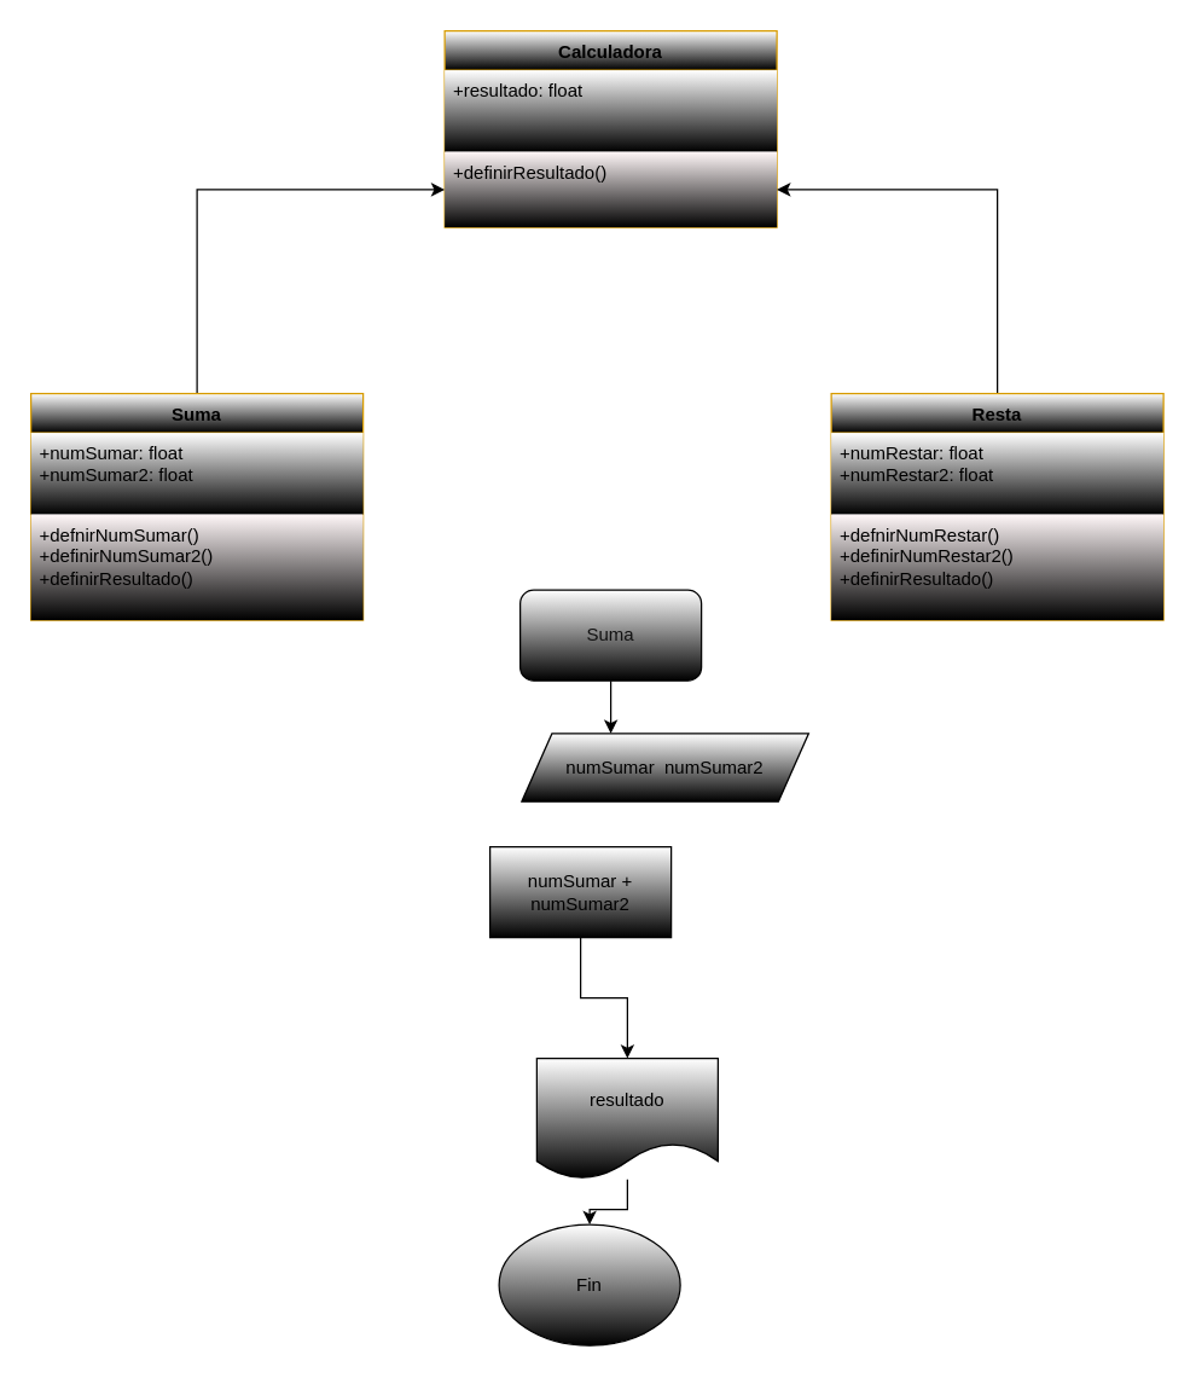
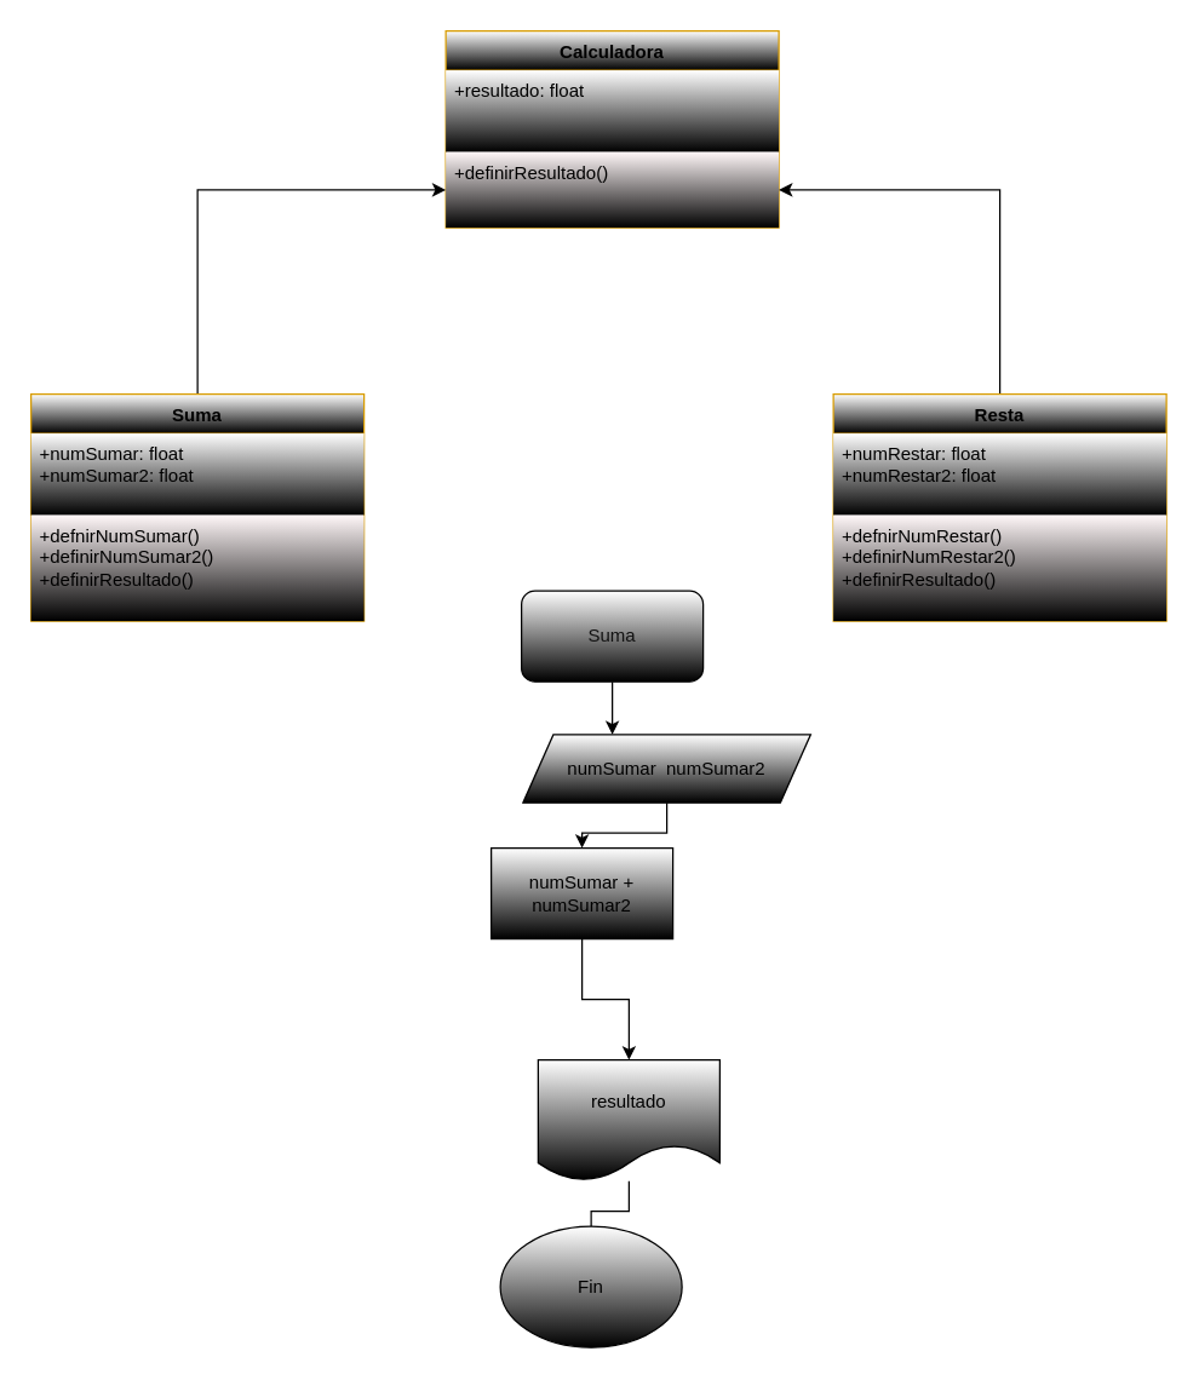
  <mxCell id="0" />
  <mxCell id="1" parent="0" />
  <mxCell id="2" value="Calculadora" style="swimlane;fontStyle=1;align=center;verticalAlign=top;childLayout=stackLayout;horizontal=1;startSize=26;horizontalStack=0;resizeParent=1;resizeParentMax=0;resizeLast=0;collapsible=1;marginBottom=0;whiteSpace=wrap;html=1;fillColor=default;strokeColor=#d79b00;gradientColor=default;" vertex="1" parent="1"><mxGeometry x="294" y="20" width="220" height="130" as="geometry" /></mxCell>
  <mxCell id="3" value="&lt;div&gt;+resultado: float&lt;/div&gt;" style="text;strokeColor=none;fillColor=default;align=left;verticalAlign=top;spacingLeft=4;spacingRight=4;overflow=hidden;rotatable=0;points=[[0,0.5],[1,0.5]];portConstraint=eastwest;whiteSpace=wrap;html=1;gradientColor=default;" vertex="1" parent="2"><mxGeometry y="26" width="220" height="54" as="geometry" /></mxCell>
  <mxCell id="4" value="" style="line;strokeWidth=1;fillColor=#FFF7F7;align=left;verticalAlign=middle;spacingTop=-1;spacingLeft=3;spacingRight=3;rotatable=0;labelPosition=right;points=[];portConstraint=eastwest;strokeColor=inherit;" vertex="1" parent="2"><mxGeometry y="80" width="220" as="geometry" /></mxCell>
  <mxCell id="5" value="&lt;div&gt;+definirResultado()&lt;/div&gt;" style="text;strokeColor=none;fillColor=#FFF7F8;align=left;verticalAlign=top;spacingLeft=4;spacingRight=4;overflow=hidden;rotatable=0;points=[[0,0.5],[1,0.5]];portConstraint=eastwest;whiteSpace=wrap;html=1;gradientColor=default;" vertex="1" parent="2"><mxGeometry y="80" width="220" height="50" as="geometry" /></mxCell>
  <mxCell id="6" style="edgeStyle=orthogonalEdgeStyle;rounded=0;orthogonalLoop=1;jettySize=auto;html=1;" edge="1" parent="1" source="7" target="5"><mxGeometry relative="1" as="geometry"><mxPoint x="240" y="180" as="targetPoint" /></mxGeometry></mxCell>
  <mxCell id="7" value="Suma" style="swimlane;fontStyle=1;align=center;verticalAlign=top;childLayout=stackLayout;horizontal=1;startSize=26;horizontalStack=0;resizeParent=1;resizeParentMax=0;resizeLast=0;collapsible=1;marginBottom=0;whiteSpace=wrap;html=1;fillColor=default;strokeColor=#d79b00;gradientColor=default;" vertex="1" parent="1"><mxGeometry x="20" y="260" width="220" height="150" as="geometry" /></mxCell>
  <mxCell id="8" value="+numSumar: float&lt;div&gt;+numSumar2: float&lt;/div&gt;" style="text;strokeColor=none;fillColor=default;align=left;verticalAlign=top;spacingLeft=4;spacingRight=4;overflow=hidden;rotatable=0;points=[[0,0.5],[1,0.5]];portConstraint=eastwest;whiteSpace=wrap;html=1;gradientColor=default;" vertex="1" parent="7"><mxGeometry y="26" width="220" height="54" as="geometry" /></mxCell>
  <mxCell id="9" value="" style="line;strokeWidth=1;fillColor=#FFF7F7;align=left;verticalAlign=middle;spacingTop=-1;spacingLeft=3;spacingRight=3;rotatable=0;labelPosition=right;points=[];portConstraint=eastwest;strokeColor=inherit;" vertex="1" parent="7"><mxGeometry y="80" width="220" as="geometry" /></mxCell>
  <mxCell id="10" value="+defnirNumSumar()&lt;div&gt;+definirNumSumar2()&lt;/div&gt;&lt;div&gt;+definirResultado()&lt;/div&gt;" style="text;strokeColor=none;fillColor=#FFF7F8;align=left;verticalAlign=top;spacingLeft=4;spacingRight=4;overflow=hidden;rotatable=0;points=[[0,0.5],[1,0.5]];portConstraint=eastwest;whiteSpace=wrap;html=1;gradientColor=default;" vertex="1" parent="7"><mxGeometry y="80" width="220" height="70" as="geometry" /></mxCell>
  <mxCell id="11" style="edgeStyle=orthogonalEdgeStyle;rounded=0;orthogonalLoop=1;jettySize=auto;html=1;" edge="1" parent="1" source="12" target="19"><mxGeometry relative="1" as="geometry"><mxPoint x="405" y="515" as="targetPoint" /><Array as="points"><mxPoint x="404" y="510" /><mxPoint x="405" y="510" /></Array></mxGeometry></mxCell>
  <mxCell id="12" value="&lt;font color=&quot;#121212&quot;&gt;Suma&lt;/font&gt;" style="rounded=1;whiteSpace=wrap;html=1;gradientColor=default;" vertex="1" parent="1"><mxGeometry x="344" y="390" width="120" height="60" as="geometry" /></mxCell>
  <mxCell id="13" style="edgeStyle=orthogonalEdgeStyle;rounded=0;orthogonalLoop=1;jettySize=auto;html=1;" edge="1" parent="1" source="14" target="5"><mxGeometry relative="1" as="geometry" /></mxCell>
  <mxCell id="14" value="Resta" style="swimlane;fontStyle=1;align=center;verticalAlign=top;childLayout=stackLayout;horizontal=1;startSize=26;horizontalStack=0;resizeParent=1;resizeParentMax=0;resizeLast=0;collapsible=1;marginBottom=0;whiteSpace=wrap;html=1;fillColor=default;strokeColor=#d79b00;gradientColor=default;" vertex="1" parent="1"><mxGeometry x="550" y="260" width="220" height="150" as="geometry" /></mxCell>
  <mxCell id="15" value="+numRestar: float&lt;div&gt;+numRestar2: float&lt;/div&gt;" style="text;strokeColor=none;fillColor=default;align=left;verticalAlign=top;spacingLeft=4;spacingRight=4;overflow=hidden;rotatable=0;points=[[0,0.5],[1,0.5]];portConstraint=eastwest;whiteSpace=wrap;html=1;gradientColor=default;" vertex="1" parent="14"><mxGeometry y="26" width="220" height="54" as="geometry" /></mxCell>
  <mxCell id="16" value="" style="line;strokeWidth=1;fillColor=#FFF7F7;align=left;verticalAlign=middle;spacingTop=-1;spacingLeft=3;spacingRight=3;rotatable=0;labelPosition=right;points=[];portConstraint=eastwest;strokeColor=inherit;" vertex="1" parent="14"><mxGeometry y="80" width="220" as="geometry" /></mxCell>
  <mxCell id="17" value="+defnirNumRestar()&lt;div&gt;+definirNumRestar2()&lt;/div&gt;&lt;div&gt;+definirResultado()&lt;/div&gt;" style="text;strokeColor=none;fillColor=#FFF7F8;align=left;verticalAlign=top;spacingLeft=4;spacingRight=4;overflow=hidden;rotatable=0;points=[[0,0.5],[1,0.5]];portConstraint=eastwest;whiteSpace=wrap;html=1;gradientColor=default;" vertex="1" parent="14"><mxGeometry y="80" width="220" height="70" as="geometry" /></mxCell>
+ <mxCell id="18" style="edgeStyle=orthogonalEdgeStyle;rounded=0;orthogonalLoop=1;jettySize=auto;html=1;" edge="1" parent="1" source="19" target="21"><mxGeometry relative="1" as="geometry"><mxPoint x="405" y="620" as="targetPoint" /></mxGeometry></mxCell>
  <mxCell id="19" value="numSumar&amp;nbsp; numSumar2" style="shape=parallelogram;perimeter=parallelogramPerimeter;whiteSpace=wrap;html=1;fixedSize=1;gradientColor=default;" vertex="1" parent="1"><mxGeometry x="345" y="485" width="190" height="45" as="geometry" /></mxCell>
  <mxCell id="20" style="edgeStyle=orthogonalEdgeStyle;rounded=0;orthogonalLoop=1;jettySize=auto;html=1;" edge="1" parent="1" source="21" target="23"><mxGeometry relative="1" as="geometry"><mxPoint x="404" y="690" as="targetPoint" /></mxGeometry></mxCell>
  <mxCell id="21" value="numSumar + numSumar2" style="rounded=0;whiteSpace=wrap;html=1;gradientColor=default;" vertex="1" parent="1"><mxGeometry x="324" y="560" width="120" height="60" as="geometry" /></mxCell>
- <mxCell id="22" style="edgeStyle=orthogonalEdgeStyle;rounded=0;orthogonalLoop=1;jettySize=auto;html=1;" edge="1" parent="1" source="23" target="24"><mxGeometry relative="1" as="geometry"><mxPoint x="405" y="850" as="targetPoint" /></mxGeometry></mxCell>
+ <mxCell id="22" style="edgeStyle=orthogonalEdgeStyle;rounded=0;orthogonalLoop=1;jettySize=auto;html=1;endArrow=none;" edge="1" parent="1" source="23" target="24"><mxGeometry relative="1" as="geometry"><mxPoint x="405" y="850" as="targetPoint" /></mxGeometry></mxCell>
  <mxCell id="23" value="resultado" style="shape=document;whiteSpace=wrap;html=1;boundedLbl=1;gradientColor=default;" vertex="1" parent="1"><mxGeometry x="355" y="700" width="120" height="80" as="geometry" /></mxCell>
  <mxCell id="24" value="Fin" style="ellipse;whiteSpace=wrap;html=1;gradientColor=default;" vertex="1" parent="1"><mxGeometry x="330" y="810" width="120" height="80" as="geometry" /></mxCell>
